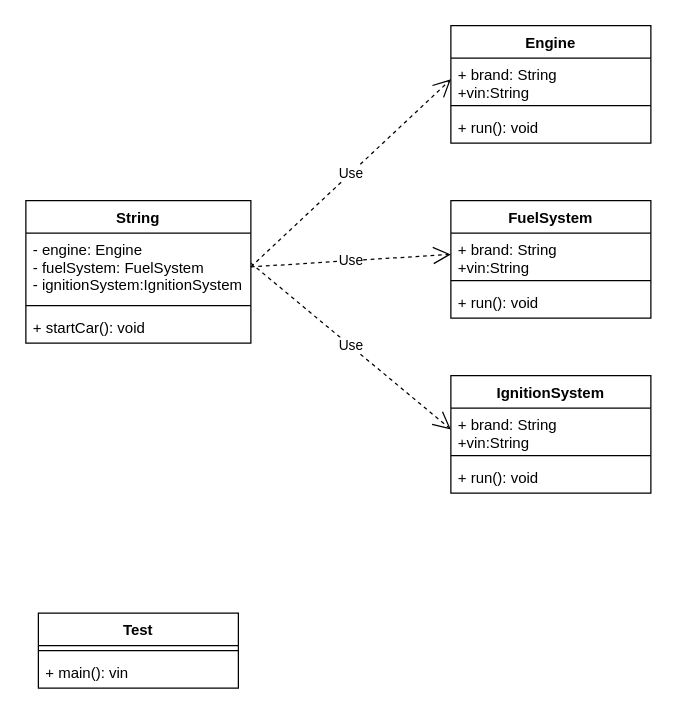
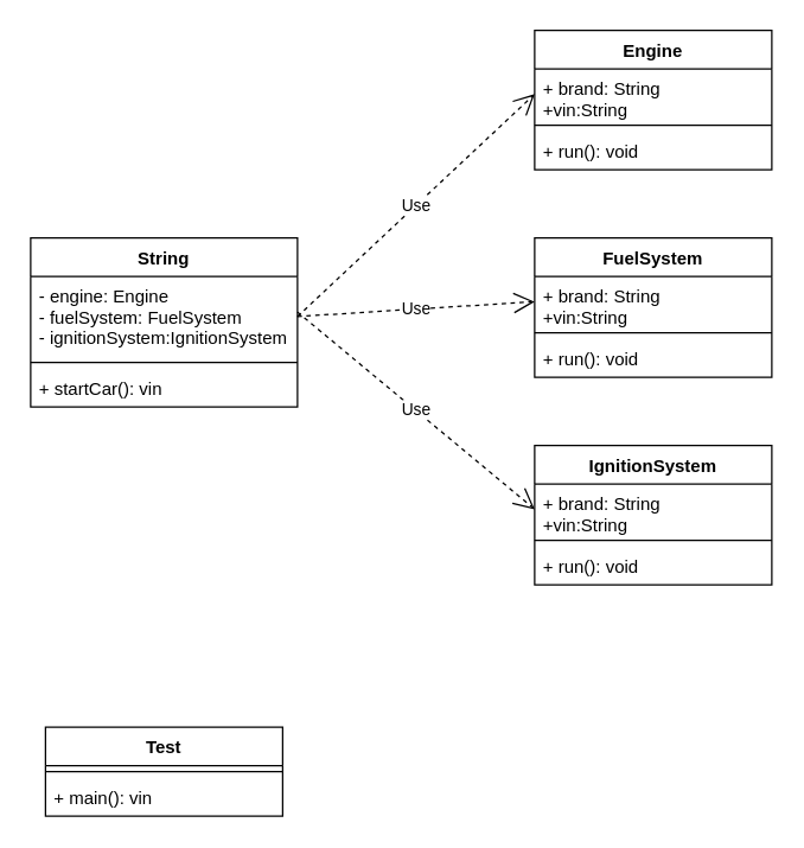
  <mxCell id="0" />
  <mxCell id="1" parent="0" />
  <mxCell id="2" value="String" style="swimlane;fontStyle=1;align=center;verticalAlign=top;childLayout=stackLayout;horizontal=1;startSize=26;horizontalStack=0;resizeParent=1;resizeParentMax=0;resizeLast=0;collapsible=1;marginBottom=0;" vertex="1" parent="1"><mxGeometry x="20" y="160" width="180" height="114" as="geometry" /></mxCell>
  <mxCell id="3" value="- engine: Engine&#10;- fuelSystem: FuelSystem&#10;- ignitionSystem:IgnitionSystem&#10;" style="text;strokeColor=none;fillColor=none;align=left;verticalAlign=top;spacingLeft=4;spacingRight=4;overflow=hidden;rotatable=0;points=[[0,0.5],[1,0.5]];portConstraint=eastwest;" vertex="1" parent="2"><mxGeometry y="26" width="180" height="54" as="geometry" /></mxCell>
  <mxCell id="4" value="" style="line;strokeWidth=1;fillColor=none;align=left;verticalAlign=middle;spacingTop=-1;spacingLeft=3;spacingRight=3;rotatable=0;labelPosition=right;points=[];portConstraint=eastwest;" vertex="1" parent="2"><mxGeometry y="80" width="180" height="8" as="geometry" /></mxCell>
- <mxCell id="5" value="+ startCar(): void" style="text;strokeColor=none;fillColor=none;align=left;verticalAlign=top;spacingLeft=4;spacingRight=4;overflow=hidden;rotatable=0;points=[[0,0.5],[1,0.5]];portConstraint=eastwest;" vertex="1" parent="2"><mxGeometry y="88" width="180" height="26" as="geometry" /></mxCell>
+ <mxCell id="5" value="+ startCar(): vin" style="text;strokeColor=none;fillColor=none;align=left;verticalAlign=top;spacingLeft=4;spacingRight=4;overflow=hidden;rotatable=0;points=[[0,0.5],[1,0.5]];portConstraint=eastwest;" vertex="1" parent="2"><mxGeometry y="88" width="180" height="26" as="geometry" /></mxCell>
  <mxCell id="6" value="FuelSystem" style="swimlane;fontStyle=1;align=center;verticalAlign=top;childLayout=stackLayout;horizontal=1;startSize=26;horizontalStack=0;resizeParent=1;resizeParentMax=0;resizeLast=0;collapsible=1;marginBottom=0;" vertex="1" parent="1"><mxGeometry x="360" y="160" width="160" height="94" as="geometry" /></mxCell>
  <mxCell id="7" value="+ brand: String&#10;+vin:String" style="text;strokeColor=none;fillColor=none;align=left;verticalAlign=top;spacingLeft=4;spacingRight=4;overflow=hidden;rotatable=0;points=[[0,0.5],[1,0.5]];portConstraint=eastwest;" vertex="1" parent="6"><mxGeometry y="26" width="160" height="34" as="geometry" /></mxCell>
  <mxCell id="8" value="" style="line;strokeWidth=1;fillColor=none;align=left;verticalAlign=middle;spacingTop=-1;spacingLeft=3;spacingRight=3;rotatable=0;labelPosition=right;points=[];portConstraint=eastwest;" vertex="1" parent="6"><mxGeometry y="60" width="160" height="8" as="geometry" /></mxCell>
  <mxCell id="9" value="+ run(): void" style="text;strokeColor=none;fillColor=none;align=left;verticalAlign=top;spacingLeft=4;spacingRight=4;overflow=hidden;rotatable=0;points=[[0,0.5],[1,0.5]];portConstraint=eastwest;" vertex="1" parent="6"><mxGeometry y="68" width="160" height="26" as="geometry" /></mxCell>
  <mxCell id="10" value="IgnitionSystem" style="swimlane;fontStyle=1;align=center;verticalAlign=top;childLayout=stackLayout;horizontal=1;startSize=26;horizontalStack=0;resizeParent=1;resizeParentMax=0;resizeLast=0;collapsible=1;marginBottom=0;" vertex="1" parent="1"><mxGeometry x="360" y="300" width="160" height="94" as="geometry" /></mxCell>
  <mxCell id="11" value="+ brand: String&#10;+vin:String" style="text;strokeColor=none;fillColor=none;align=left;verticalAlign=top;spacingLeft=4;spacingRight=4;overflow=hidden;rotatable=0;points=[[0,0.5],[1,0.5]];portConstraint=eastwest;" vertex="1" parent="10"><mxGeometry y="26" width="160" height="34" as="geometry" /></mxCell>
  <mxCell id="12" value="" style="line;strokeWidth=1;fillColor=none;align=left;verticalAlign=middle;spacingTop=-1;spacingLeft=3;spacingRight=3;rotatable=0;labelPosition=right;points=[];portConstraint=eastwest;" vertex="1" parent="10"><mxGeometry y="60" width="160" height="8" as="geometry" /></mxCell>
  <mxCell id="13" value="+ run(): void" style="text;strokeColor=none;fillColor=none;align=left;verticalAlign=top;spacingLeft=4;spacingRight=4;overflow=hidden;rotatable=0;points=[[0,0.5],[1,0.5]];portConstraint=eastwest;" vertex="1" parent="10"><mxGeometry y="68" width="160" height="26" as="geometry" /></mxCell>
  <mxCell id="14" value="Engine" style="swimlane;fontStyle=1;align=center;verticalAlign=top;childLayout=stackLayout;horizontal=1;startSize=26;horizontalStack=0;resizeParent=1;resizeParentMax=0;resizeLast=0;collapsible=1;marginBottom=0;" vertex="1" parent="1"><mxGeometry x="360" y="20" width="160" height="94" as="geometry" /></mxCell>
  <mxCell id="15" value="+ brand: String&#10;+vin:String" style="text;strokeColor=none;fillColor=none;align=left;verticalAlign=top;spacingLeft=4;spacingRight=4;overflow=hidden;rotatable=0;points=[[0,0.5],[1,0.5]];portConstraint=eastwest;" vertex="1" parent="14"><mxGeometry y="26" width="160" height="34" as="geometry" /></mxCell>
  <mxCell id="16" value="" style="line;strokeWidth=1;fillColor=none;align=left;verticalAlign=middle;spacingTop=-1;spacingLeft=3;spacingRight=3;rotatable=0;labelPosition=right;points=[];portConstraint=eastwest;" vertex="1" parent="14"><mxGeometry y="60" width="160" height="8" as="geometry" /></mxCell>
  <mxCell id="17" value="+ run(): void" style="text;strokeColor=none;fillColor=none;align=left;verticalAlign=top;spacingLeft=4;spacingRight=4;overflow=hidden;rotatable=0;points=[[0,0.5],[1,0.5]];portConstraint=eastwest;" vertex="1" parent="14"><mxGeometry y="68" width="160" height="26" as="geometry" /></mxCell>
  <mxCell id="18" value="Use" style="endArrow=open;endSize=12;dashed=1;html=1;rounded=0;exitX=1;exitY=0.5;exitDx=0;exitDy=0;entryX=0;entryY=0.5;entryDx=0;entryDy=0;" edge="1" parent="1" source="3" target="15"><mxGeometry width="160" relative="1" as="geometry"><mxPoint x="210" y="350" as="sourcePoint" /><mxPoint x="370" y="350" as="targetPoint" /></mxGeometry></mxCell>
  <mxCell id="19" value="Use" style="endArrow=open;endSize=12;dashed=1;html=1;rounded=0;exitX=1;exitY=0.5;exitDx=0;exitDy=0;entryX=0;entryY=0.5;entryDx=0;entryDy=0;" edge="1" parent="1" source="3" target="7"><mxGeometry width="160" relative="1" as="geometry"><mxPoint x="210" y="223" as="sourcePoint" /><mxPoint x="370" y="73" as="targetPoint" /></mxGeometry></mxCell>
  <mxCell id="20" value="Use" style="endArrow=open;endSize=12;dashed=1;html=1;rounded=0;entryX=0;entryY=0.5;entryDx=0;entryDy=0;" edge="1" parent="1" target="11"><mxGeometry width="160" relative="1" as="geometry"><mxPoint x="200" y="210" as="sourcePoint" /><mxPoint x="380" y="83" as="targetPoint" /></mxGeometry></mxCell>
  <mxCell id="21" value="Test" style="swimlane;fontStyle=1;align=center;verticalAlign=top;childLayout=stackLayout;horizontal=1;startSize=26;horizontalStack=0;resizeParent=1;resizeParentMax=0;resizeLast=0;collapsible=1;marginBottom=0;" vertex="1" parent="1"><mxGeometry x="30" y="490" width="160" height="60" as="geometry" /></mxCell>
  <mxCell id="22" value="" style="line;strokeWidth=1;fillColor=none;align=left;verticalAlign=middle;spacingTop=-1;spacingLeft=3;spacingRight=3;rotatable=0;labelPosition=right;points=[];portConstraint=eastwest;" vertex="1" parent="21"><mxGeometry y="26" width="160" height="8" as="geometry" /></mxCell>
  <mxCell id="23" value="+ main(): vin" style="text;strokeColor=none;fillColor=none;align=left;verticalAlign=top;spacingLeft=4;spacingRight=4;overflow=hidden;rotatable=0;points=[[0,0.5],[1,0.5]];portConstraint=eastwest;" vertex="1" parent="21"><mxGeometry y="34" width="160" height="26" as="geometry" /></mxCell>
